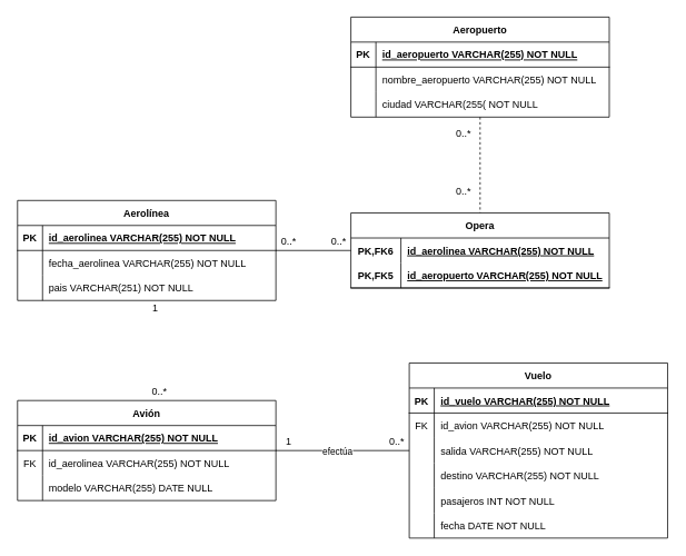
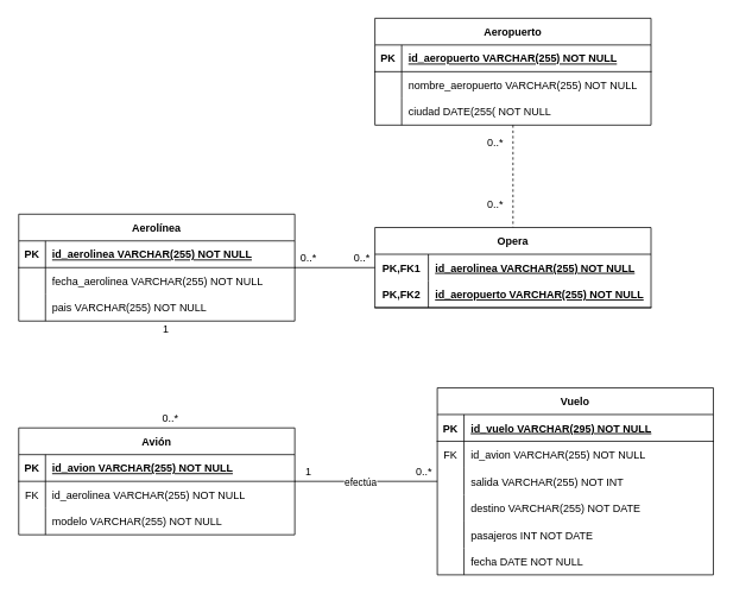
  <mxCell id="0" />
  <mxCell id="1" parent="0" />
  <mxCell id="2" style="edgeStyle=orthogonalEdgeStyle;rounded=0;orthogonalLoop=1;jettySize=auto;html=1;entryX=0.5;entryY=0;entryDx=0;entryDy=0;startArrow=none;startFill=0;endArrow=none;endFill=0;dashed=1;" edge="1" parent="1" source="3" target="36"><mxGeometry relative="1" as="geometry" /></mxCell>
  <mxCell id="3" value="Aeropuerto" style="shape=table;startSize=30;container=1;collapsible=1;childLayout=tableLayout;fixedRows=1;rowLines=0;fontStyle=1;align=center;resizeLast=1;" vertex="1" parent="1"><mxGeometry x="420" y="20" width="310" height="120" as="geometry" /></mxCell>
  <mxCell id="4" value="" style="shape=tableRow;horizontal=0;startSize=0;swimlaneHead=0;swimlaneBody=0;fillColor=none;collapsible=0;dropTarget=0;points=[[0,0.5],[1,0.5]];portConstraint=eastwest;top=0;left=0;right=0;bottom=1;" vertex="1" parent="3"><mxGeometry y="30" width="310" height="30" as="geometry" /></mxCell>
  <mxCell id="5" value="PK" style="shape=partialRectangle;connectable=0;fillColor=none;top=0;left=0;bottom=0;right=0;fontStyle=1;overflow=hidden;" vertex="1" parent="4"><mxGeometry width="30" height="30" as="geometry"><mxRectangle width="30" height="30" as="alternateBounds" /></mxGeometry></mxCell>
  <mxCell id="6" value="id_aeropuerto VARCHAR(255) NOT NULL" style="shape=partialRectangle;connectable=0;fillColor=none;top=0;left=0;bottom=0;right=0;align=left;spacingLeft=6;fontStyle=5;overflow=hidden;" vertex="1" parent="4"><mxGeometry x="30" width="280" height="30" as="geometry"><mxRectangle width="280" height="30" as="alternateBounds" /></mxGeometry></mxCell>
  <mxCell id="7" value="" style="shape=tableRow;horizontal=0;startSize=0;swimlaneHead=0;swimlaneBody=0;fillColor=none;collapsible=0;dropTarget=0;points=[[0,0.5],[1,0.5]];portConstraint=eastwest;top=0;left=0;right=0;bottom=0;" vertex="1" parent="3"><mxGeometry y="60" width="310" height="30" as="geometry" /></mxCell>
  <mxCell id="8" value="" style="shape=partialRectangle;connectable=0;fillColor=none;top=0;left=0;bottom=0;right=0;editable=1;overflow=hidden;" vertex="1" parent="7"><mxGeometry width="30" height="30" as="geometry"><mxRectangle width="30" height="30" as="alternateBounds" /></mxGeometry></mxCell>
  <mxCell id="9" value="nombre_aeropuerto VARCHAR(255) NOT NULL" style="shape=partialRectangle;connectable=0;fillColor=none;top=0;left=0;bottom=0;right=0;align=left;spacingLeft=6;overflow=hidden;" vertex="1" parent="7"><mxGeometry x="30" width="280" height="30" as="geometry"><mxRectangle width="280" height="30" as="alternateBounds" /></mxGeometry></mxCell>
  <mxCell id="10" value="" style="shape=tableRow;horizontal=0;startSize=0;swimlaneHead=0;swimlaneBody=0;fillColor=none;collapsible=0;dropTarget=0;points=[[0,0.5],[1,0.5]];portConstraint=eastwest;top=0;left=0;right=0;bottom=0;" vertex="1" parent="3"><mxGeometry y="90" width="310" height="30" as="geometry" /></mxCell>
  <mxCell id="11" value="" style="shape=partialRectangle;connectable=0;fillColor=none;top=0;left=0;bottom=0;right=0;editable=1;overflow=hidden;" vertex="1" parent="10"><mxGeometry width="30" height="30" as="geometry"><mxRectangle width="30" height="30" as="alternateBounds" /></mxGeometry></mxCell>
- <mxCell id="12" value="ciudad VARCHAR(255( NOT NULL" style="shape=partialRectangle;connectable=0;fillColor=none;top=0;left=0;bottom=0;right=0;align=left;spacingLeft=6;overflow=hidden;" vertex="1" parent="10"><mxGeometry x="30" width="280" height="30" as="geometry"><mxRectangle width="280" height="30" as="alternateBounds" /></mxGeometry></mxCell>
+ <mxCell id="12" value="ciudad DATE(255( NOT NULL" style="shape=partialRectangle;connectable=0;fillColor=none;top=0;left=0;bottom=0;right=0;align=left;spacingLeft=6;overflow=hidden;" vertex="1" parent="10"><mxGeometry x="30" width="280" height="30" as="geometry"><mxRectangle width="280" height="30" as="alternateBounds" /></mxGeometry></mxCell>
  <mxCell id="13" style="edgeStyle=orthogonalEdgeStyle;rounded=0;orthogonalLoop=1;jettySize=auto;html=1;entryX=0;entryY=0.5;entryDx=0;entryDy=0;startArrow=none;startFill=0;endArrow=none;endFill=0;" edge="1" parent="1" source="14" target="37"><mxGeometry relative="1" as="geometry" /></mxCell>
  <mxCell id="14" value="Aerolínea" style="shape=table;startSize=30;container=1;collapsible=1;childLayout=tableLayout;fixedRows=1;rowLines=0;fontStyle=1;align=center;resizeLast=1;" vertex="1" parent="1"><mxGeometry x="20" y="240" width="310" height="120" as="geometry" /></mxCell>
  <mxCell id="15" value="" style="shape=tableRow;horizontal=0;startSize=0;swimlaneHead=0;swimlaneBody=0;fillColor=none;collapsible=0;dropTarget=0;points=[[0,0.5],[1,0.5]];portConstraint=eastwest;top=0;left=0;right=0;bottom=1;" vertex="1" parent="14"><mxGeometry y="30" width="310" height="30" as="geometry" /></mxCell>
  <mxCell id="16" value="PK" style="shape=partialRectangle;connectable=0;fillColor=none;top=0;left=0;bottom=0;right=0;fontStyle=1;overflow=hidden;" vertex="1" parent="15"><mxGeometry width="30" height="30" as="geometry"><mxRectangle width="30" height="30" as="alternateBounds" /></mxGeometry></mxCell>
  <mxCell id="17" value="id_aerolinea VARCHAR(255) NOT NULL" style="shape=partialRectangle;connectable=0;fillColor=none;top=0;left=0;bottom=0;right=0;align=left;spacingLeft=6;fontStyle=5;overflow=hidden;" vertex="1" parent="15"><mxGeometry x="30" width="280" height="30" as="geometry"><mxRectangle width="280" height="30" as="alternateBounds" /></mxGeometry></mxCell>
  <mxCell id="18" value="" style="shape=tableRow;horizontal=0;startSize=0;swimlaneHead=0;swimlaneBody=0;fillColor=none;collapsible=0;dropTarget=0;points=[[0,0.5],[1,0.5]];portConstraint=eastwest;top=0;left=0;right=0;bottom=0;" vertex="1" parent="14"><mxGeometry y="60" width="310" height="30" as="geometry" /></mxCell>
  <mxCell id="19" value="" style="shape=partialRectangle;connectable=0;fillColor=none;top=0;left=0;bottom=0;right=0;editable=1;overflow=hidden;" vertex="1" parent="18"><mxGeometry width="30" height="30" as="geometry"><mxRectangle width="30" height="30" as="alternateBounds" /></mxGeometry></mxCell>
  <mxCell id="20" value="fecha_aerolinea VARCHAR(255) NOT NULL" style="shape=partialRectangle;connectable=0;fillColor=none;top=0;left=0;bottom=0;right=0;align=left;spacingLeft=6;overflow=hidden;" vertex="1" parent="18"><mxGeometry x="30" width="280" height="30" as="geometry"><mxRectangle width="280" height="30" as="alternateBounds" /></mxGeometry></mxCell>
  <mxCell id="21" value="" style="shape=tableRow;horizontal=0;startSize=0;swimlaneHead=0;swimlaneBody=0;fillColor=none;collapsible=0;dropTarget=0;points=[[0,0.5],[1,0.5]];portConstraint=eastwest;top=0;left=0;right=0;bottom=0;" vertex="1" parent="14"><mxGeometry y="90" width="310" height="30" as="geometry" /></mxCell>
  <mxCell id="22" value="" style="shape=partialRectangle;connectable=0;fillColor=none;top=0;left=0;bottom=0;right=0;editable=1;overflow=hidden;" vertex="1" parent="21"><mxGeometry width="30" height="30" as="geometry"><mxRectangle width="30" height="30" as="alternateBounds" /></mxGeometry></mxCell>
- <mxCell id="23" value="pais VARCHAR(251) NOT NULL" style="shape=partialRectangle;connectable=0;fillColor=none;top=0;left=0;bottom=0;right=0;align=left;spacingLeft=6;overflow=hidden;" vertex="1" parent="21"><mxGeometry x="30" width="280" height="30" as="geometry"><mxRectangle width="280" height="30" as="alternateBounds" /></mxGeometry></mxCell>
+ <mxCell id="23" value="pais VARCHAR(255) NOT NULL" style="shape=partialRectangle;connectable=0;fillColor=none;top=0;left=0;bottom=0;right=0;align=left;spacingLeft=6;overflow=hidden;" vertex="1" parent="21"><mxGeometry x="30" width="280" height="30" as="geometry"><mxRectangle width="280" height="30" as="alternateBounds" /></mxGeometry></mxCell>
  <mxCell id="24" style="edgeStyle=orthogonalEdgeStyle;rounded=0;orthogonalLoop=1;jettySize=auto;html=1;entryX=0;entryY=0.5;entryDx=0;entryDy=0;startArrow=none;startFill=0;endArrow=none;endFill=0;" edge="1" parent="1" source="26" target="50"><mxGeometry relative="1" as="geometry" /></mxCell>
  <mxCell id="25" value="efectúa" style="edgeLabel;html=1;align=center;verticalAlign=middle;resizable=0;points=[];" vertex="1" connectable="0" parent="24"><mxGeometry x="-0.091" y="-1" relative="1" as="geometry"><mxPoint as="offset" /></mxGeometry></mxCell>
  <mxCell id="26" value="Avión" style="shape=table;startSize=30;container=1;collapsible=1;childLayout=tableLayout;fixedRows=1;rowLines=0;fontStyle=1;align=center;resizeLast=1;" vertex="1" parent="1"><mxGeometry x="20" y="480" width="310" height="120" as="geometry" /></mxCell>
  <mxCell id="27" value="" style="shape=tableRow;horizontal=0;startSize=0;swimlaneHead=0;swimlaneBody=0;fillColor=none;collapsible=0;dropTarget=0;points=[[0,0.5],[1,0.5]];portConstraint=eastwest;top=0;left=0;right=0;bottom=1;" vertex="1" parent="26"><mxGeometry y="30" width="310" height="30" as="geometry" /></mxCell>
  <mxCell id="28" value="PK" style="shape=partialRectangle;connectable=0;fillColor=none;top=0;left=0;bottom=0;right=0;fontStyle=1;overflow=hidden;" vertex="1" parent="27"><mxGeometry width="30" height="30" as="geometry"><mxRectangle width="30" height="30" as="alternateBounds" /></mxGeometry></mxCell>
  <mxCell id="29" value="id_avion VARCHAR(255) NOT NULL" style="shape=partialRectangle;connectable=0;fillColor=none;top=0;left=0;bottom=0;right=0;align=left;spacingLeft=6;fontStyle=5;overflow=hidden;" vertex="1" parent="27"><mxGeometry x="30" width="280" height="30" as="geometry"><mxRectangle width="280" height="30" as="alternateBounds" /></mxGeometry></mxCell>
  <mxCell id="30" value="" style="shape=tableRow;horizontal=0;startSize=0;swimlaneHead=0;swimlaneBody=0;fillColor=none;collapsible=0;dropTarget=0;points=[[0,0.5],[1,0.5]];portConstraint=eastwest;top=0;left=0;right=0;bottom=0;" vertex="1" parent="26"><mxGeometry y="60" width="310" height="30" as="geometry" /></mxCell>
  <mxCell id="31" value="FK" style="shape=partialRectangle;connectable=0;fillColor=none;top=0;left=0;bottom=0;right=0;editable=1;overflow=hidden;" vertex="1" parent="30"><mxGeometry width="30" height="30" as="geometry"><mxRectangle width="30" height="30" as="alternateBounds" /></mxGeometry></mxCell>
  <mxCell id="32" value="id_aerolinea VARCHAR(255) NOT NULL" style="shape=partialRectangle;connectable=0;fillColor=none;top=0;left=0;bottom=0;right=0;align=left;spacingLeft=6;overflow=hidden;" vertex="1" parent="30"><mxGeometry x="30" width="280" height="30" as="geometry"><mxRectangle width="280" height="30" as="alternateBounds" /></mxGeometry></mxCell>
  <mxCell id="33" value="" style="shape=tableRow;horizontal=0;startSize=0;swimlaneHead=0;swimlaneBody=0;fillColor=none;collapsible=0;dropTarget=0;points=[[0,0.5],[1,0.5]];portConstraint=eastwest;top=0;left=0;right=0;bottom=0;" vertex="1" parent="26"><mxGeometry y="90" width="310" height="30" as="geometry" /></mxCell>
  <mxCell id="34" value="" style="shape=partialRectangle;connectable=0;fillColor=none;top=0;left=0;bottom=0;right=0;editable=1;overflow=hidden;" vertex="1" parent="33"><mxGeometry width="30" height="30" as="geometry"><mxRectangle width="30" height="30" as="alternateBounds" /></mxGeometry></mxCell>
- <mxCell id="35" value="modelo VARCHAR(255) DATE NULL" style="shape=partialRectangle;connectable=0;fillColor=none;top=0;left=0;bottom=0;right=0;align=left;spacingLeft=6;overflow=hidden;" vertex="1" parent="33"><mxGeometry x="30" width="280" height="30" as="geometry"><mxRectangle width="280" height="30" as="alternateBounds" /></mxGeometry></mxCell>
+ <mxCell id="35" value="modelo VARCHAR(255) NOT NULL" style="shape=partialRectangle;connectable=0;fillColor=none;top=0;left=0;bottom=0;right=0;align=left;spacingLeft=6;overflow=hidden;" vertex="1" parent="33"><mxGeometry x="30" width="280" height="30" as="geometry"><mxRectangle width="280" height="30" as="alternateBounds" /></mxGeometry></mxCell>
  <mxCell id="36" value="Opera" style="shape=table;startSize=30;container=1;collapsible=1;childLayout=tableLayout;fixedRows=1;rowLines=0;fontStyle=1;align=center;resizeLast=1;" vertex="1" parent="1"><mxGeometry x="420" y="255" width="310" height="90" as="geometry" /></mxCell>
  <mxCell id="37" value="" style="shape=tableRow;horizontal=0;startSize=0;swimlaneHead=0;swimlaneBody=0;fillColor=none;collapsible=0;dropTarget=0;points=[[0,0.5],[1,0.5]];portConstraint=eastwest;top=0;left=0;right=0;bottom=0;" vertex="1" parent="36"><mxGeometry y="30" width="310" height="30" as="geometry" /></mxCell>
- <mxCell id="38" value="PK,FK6" style="shape=partialRectangle;connectable=0;fillColor=none;top=0;left=0;bottom=0;right=0;fontStyle=1;overflow=hidden;" vertex="1" parent="37"><mxGeometry width="60" height="30" as="geometry"><mxRectangle width="60" height="30" as="alternateBounds" /></mxGeometry></mxCell>
+ <mxCell id="38" value="PK,FK1" style="shape=partialRectangle;connectable=0;fillColor=none;top=0;left=0;bottom=0;right=0;fontStyle=1;overflow=hidden;" vertex="1" parent="37"><mxGeometry width="60" height="30" as="geometry"><mxRectangle width="60" height="30" as="alternateBounds" /></mxGeometry></mxCell>
  <mxCell id="39" value="id_aerolinea VARCHAR(255) NOT NULL" style="shape=partialRectangle;connectable=0;fillColor=none;top=0;left=0;bottom=0;right=0;align=left;spacingLeft=6;fontStyle=5;overflow=hidden;" vertex="1" parent="37"><mxGeometry x="60" width="250" height="30" as="geometry"><mxRectangle width="250" height="30" as="alternateBounds" /></mxGeometry></mxCell>
  <mxCell id="40" value="" style="shape=tableRow;horizontal=0;startSize=0;swimlaneHead=0;swimlaneBody=0;fillColor=none;collapsible=0;dropTarget=0;points=[[0,0.5],[1,0.5]];portConstraint=eastwest;top=0;left=0;right=0;bottom=1;" vertex="1" parent="36"><mxGeometry y="60" width="310" height="30" as="geometry" /></mxCell>
- <mxCell id="41" value="PK,FK5" style="shape=partialRectangle;connectable=0;fillColor=none;top=0;left=0;bottom=0;right=0;fontStyle=1;overflow=hidden;" vertex="1" parent="40"><mxGeometry width="60" height="30" as="geometry"><mxRectangle width="60" height="30" as="alternateBounds" /></mxGeometry></mxCell>
+ <mxCell id="41" value="PK,FK2" style="shape=partialRectangle;connectable=0;fillColor=none;top=0;left=0;bottom=0;right=0;fontStyle=1;overflow=hidden;" vertex="1" parent="40"><mxGeometry width="60" height="30" as="geometry"><mxRectangle width="60" height="30" as="alternateBounds" /></mxGeometry></mxCell>
  <mxCell id="42" value="id_aeropuerto VARCHAR(255) NOT NULL" style="shape=partialRectangle;connectable=0;fillColor=none;top=0;left=0;bottom=0;right=0;align=left;spacingLeft=6;fontStyle=5;overflow=hidden;" vertex="1" parent="40"><mxGeometry x="60" width="250" height="30" as="geometry"><mxRectangle width="250" height="30" as="alternateBounds" /></mxGeometry></mxCell>
  <mxCell id="43" value="Vuelo" style="shape=table;startSize=30;container=1;collapsible=1;childLayout=tableLayout;fixedRows=1;rowLines=0;fontStyle=1;align=center;resizeLast=1;" vertex="1" parent="1"><mxGeometry x="490" y="435" width="310" height="210" as="geometry" /></mxCell>
  <mxCell id="44" value="" style="shape=tableRow;horizontal=0;startSize=0;swimlaneHead=0;swimlaneBody=0;fillColor=none;collapsible=0;dropTarget=0;points=[[0,0.5],[1,0.5]];portConstraint=eastwest;top=0;left=0;right=0;bottom=1;" vertex="1" parent="43"><mxGeometry y="30" width="310" height="30" as="geometry" /></mxCell>
  <mxCell id="45" value="PK" style="shape=partialRectangle;connectable=0;fillColor=none;top=0;left=0;bottom=0;right=0;fontStyle=1;overflow=hidden;" vertex="1" parent="44"><mxGeometry width="30" height="30" as="geometry"><mxRectangle width="30" height="30" as="alternateBounds" /></mxGeometry></mxCell>
- <mxCell id="46" value="id_vuelo VARCHAR(255) NOT NULL" style="shape=partialRectangle;connectable=0;fillColor=none;top=0;left=0;bottom=0;right=0;align=left;spacingLeft=6;fontStyle=5;overflow=hidden;" vertex="1" parent="44"><mxGeometry x="30" width="280" height="30" as="geometry"><mxRectangle width="280" height="30" as="alternateBounds" /></mxGeometry></mxCell>
+ <mxCell id="46" value="id_vuelo VARCHAR(295) NOT NULL" style="shape=partialRectangle;connectable=0;fillColor=none;top=0;left=0;bottom=0;right=0;align=left;spacingLeft=6;fontStyle=5;overflow=hidden;" vertex="1" parent="44"><mxGeometry x="30" width="280" height="30" as="geometry"><mxRectangle width="280" height="30" as="alternateBounds" /></mxGeometry></mxCell>
  <mxCell id="47" value="" style="shape=tableRow;horizontal=0;startSize=0;swimlaneHead=0;swimlaneBody=0;fillColor=none;collapsible=0;dropTarget=0;points=[[0,0.5],[1,0.5]];portConstraint=eastwest;top=0;left=0;right=0;bottom=0;" vertex="1" parent="43"><mxGeometry y="60" width="310" height="30" as="geometry" /></mxCell>
  <mxCell id="48" value="FK" style="shape=partialRectangle;connectable=0;fillColor=none;top=0;left=0;bottom=0;right=0;editable=1;overflow=hidden;" vertex="1" parent="47"><mxGeometry width="30" height="30" as="geometry"><mxRectangle width="30" height="30" as="alternateBounds" /></mxGeometry></mxCell>
  <mxCell id="49" value="id_avion VARCHAR(255) NOT NULL" style="shape=partialRectangle;connectable=0;fillColor=none;top=0;left=0;bottom=0;right=0;align=left;spacingLeft=6;overflow=hidden;" vertex="1" parent="47"><mxGeometry x="30" width="280" height="30" as="geometry"><mxRectangle width="280" height="30" as="alternateBounds" /></mxGeometry></mxCell>
  <mxCell id="50" value="" style="shape=tableRow;horizontal=0;startSize=0;swimlaneHead=0;swimlaneBody=0;fillColor=none;collapsible=0;dropTarget=0;points=[[0,0.5],[1,0.5]];portConstraint=eastwest;top=0;left=0;right=0;bottom=0;" vertex="1" parent="43"><mxGeometry y="90" width="310" height="30" as="geometry" /></mxCell>
  <mxCell id="51" value="" style="shape=partialRectangle;connectable=0;fillColor=none;top=0;left=0;bottom=0;right=0;editable=1;overflow=hidden;" vertex="1" parent="50"><mxGeometry width="30" height="30" as="geometry"><mxRectangle width="30" height="30" as="alternateBounds" /></mxGeometry></mxCell>
- <mxCell id="52" value="salida VARCHAR(255) NOT NULL" style="shape=partialRectangle;connectable=0;fillColor=none;top=0;left=0;bottom=0;right=0;align=left;spacingLeft=6;overflow=hidden;" vertex="1" parent="50"><mxGeometry x="30" width="280" height="30" as="geometry"><mxRectangle width="280" height="30" as="alternateBounds" /></mxGeometry></mxCell>
+ <mxCell id="52" value="salida VARCHAR(255) NOT INT" style="shape=partialRectangle;connectable=0;fillColor=none;top=0;left=0;bottom=0;right=0;align=left;spacingLeft=6;overflow=hidden;" vertex="1" parent="50"><mxGeometry x="30" width="280" height="30" as="geometry"><mxRectangle width="280" height="30" as="alternateBounds" /></mxGeometry></mxCell>
  <mxCell id="53" value="" style="shape=tableRow;horizontal=0;startSize=0;swimlaneHead=0;swimlaneBody=0;fillColor=none;collapsible=0;dropTarget=0;points=[[0,0.5],[1,0.5]];portConstraint=eastwest;top=0;left=0;right=0;bottom=0;" vertex="1" parent="43"><mxGeometry y="120" width="310" height="30" as="geometry" /></mxCell>
  <mxCell id="54" value="" style="shape=partialRectangle;connectable=0;fillColor=none;top=0;left=0;bottom=0;right=0;editable=1;overflow=hidden;" vertex="1" parent="53"><mxGeometry width="30" height="30" as="geometry"><mxRectangle width="30" height="30" as="alternateBounds" /></mxGeometry></mxCell>
- <mxCell id="55" value="destino VARCHAR(255) NOT NULL" style="shape=partialRectangle;connectable=0;fillColor=none;top=0;left=0;bottom=0;right=0;align=left;spacingLeft=6;overflow=hidden;" vertex="1" parent="53"><mxGeometry x="30" width="280" height="30" as="geometry"><mxRectangle width="280" height="30" as="alternateBounds" /></mxGeometry></mxCell>
+ <mxCell id="55" value="destino VARCHAR(255) NOT DATE" style="shape=partialRectangle;connectable=0;fillColor=none;top=0;left=0;bottom=0;right=0;align=left;spacingLeft=6;overflow=hidden;" vertex="1" parent="53"><mxGeometry x="30" width="280" height="30" as="geometry"><mxRectangle width="280" height="30" as="alternateBounds" /></mxGeometry></mxCell>
  <mxCell id="56" value="" style="shape=tableRow;horizontal=0;startSize=0;swimlaneHead=0;swimlaneBody=0;fillColor=none;collapsible=0;dropTarget=0;points=[[0,0.5],[1,0.5]];portConstraint=eastwest;top=0;left=0;right=0;bottom=0;" vertex="1" parent="43"><mxGeometry y="150" width="310" height="30" as="geometry" /></mxCell>
  <mxCell id="57" value="" style="shape=partialRectangle;connectable=0;fillColor=none;top=0;left=0;bottom=0;right=0;editable=1;overflow=hidden;" vertex="1" parent="56"><mxGeometry width="30" height="30" as="geometry"><mxRectangle width="30" height="30" as="alternateBounds" /></mxGeometry></mxCell>
- <mxCell id="58" value="pasajeros INT NOT NULL" style="shape=partialRectangle;connectable=0;fillColor=none;top=0;left=0;bottom=0;right=0;align=left;spacingLeft=6;overflow=hidden;" vertex="1" parent="56"><mxGeometry x="30" width="280" height="30" as="geometry"><mxRectangle width="280" height="30" as="alternateBounds" /></mxGeometry></mxCell>
+ <mxCell id="58" value="pasajeros INT NOT DATE" style="shape=partialRectangle;connectable=0;fillColor=none;top=0;left=0;bottom=0;right=0;align=left;spacingLeft=6;overflow=hidden;" vertex="1" parent="56"><mxGeometry x="30" width="280" height="30" as="geometry"><mxRectangle width="280" height="30" as="alternateBounds" /></mxGeometry></mxCell>
  <mxCell id="59" value="" style="shape=tableRow;horizontal=0;startSize=0;swimlaneHead=0;swimlaneBody=0;fillColor=none;collapsible=0;dropTarget=0;points=[[0,0.5],[1,0.5]];portConstraint=eastwest;top=0;left=0;right=0;bottom=0;" vertex="1" parent="43"><mxGeometry y="180" width="310" height="30" as="geometry" /></mxCell>
  <mxCell id="60" value="" style="shape=partialRectangle;connectable=0;fillColor=none;top=0;left=0;bottom=0;right=0;editable=1;overflow=hidden;" vertex="1" parent="59"><mxGeometry width="30" height="30" as="geometry"><mxRectangle width="30" height="30" as="alternateBounds" /></mxGeometry></mxCell>
  <mxCell id="61" value="fecha DATE NOT NULL" style="shape=partialRectangle;connectable=0;fillColor=none;top=0;left=0;bottom=0;right=0;align=left;spacingLeft=6;overflow=hidden;" vertex="1" parent="59"><mxGeometry x="30" width="280" height="30" as="geometry"><mxRectangle width="280" height="30" as="alternateBounds" /></mxGeometry></mxCell>
  <mxCell id="62" value="1" style="text;html=1;align=center;verticalAlign=middle;resizable=0;points=[];autosize=1;strokeColor=none;fillColor=none;" vertex="1" parent="1"><mxGeometry x="175" y="360" width="20" height="20" as="geometry" /></mxCell>
  <mxCell id="63" value="0..*" style="text;html=1;align=center;verticalAlign=middle;resizable=0;points=[];autosize=1;strokeColor=none;fillColor=none;" vertex="1" parent="1"><mxGeometry x="175" y="460" width="30" height="20" as="geometry" /></mxCell>
  <mxCell id="64" value="0..*" style="text;html=1;align=center;verticalAlign=middle;resizable=0;points=[];autosize=1;strokeColor=none;fillColor=none;" vertex="1" parent="1"><mxGeometry x="330" y="280" width="30" height="20" as="geometry" /></mxCell>
  <mxCell id="65" value="0..*" style="text;html=1;align=center;verticalAlign=middle;resizable=0;points=[];autosize=1;strokeColor=none;fillColor=none;" vertex="1" parent="1"><mxGeometry x="390" y="280" width="30" height="20" as="geometry" /></mxCell>
  <mxCell id="66" value="0..*" style="text;html=1;align=center;verticalAlign=middle;resizable=0;points=[];autosize=1;strokeColor=none;fillColor=none;" vertex="1" parent="1"><mxGeometry x="540" y="220" width="30" height="20" as="geometry" /></mxCell>
  <mxCell id="67" value="0..*" style="text;html=1;align=center;verticalAlign=middle;resizable=0;points=[];autosize=1;strokeColor=none;fillColor=none;" vertex="1" parent="1"><mxGeometry x="540" y="150" width="30" height="20" as="geometry" /></mxCell>
  <mxCell id="68" value="1" style="text;html=1;align=center;verticalAlign=middle;resizable=0;points=[];autosize=1;strokeColor=none;fillColor=none;" vertex="1" parent="1"><mxGeometry x="335" y="520" width="20" height="20" as="geometry" /></mxCell>
  <mxCell id="69" value="0..*" style="text;html=1;align=center;verticalAlign=middle;resizable=0;points=[];autosize=1;strokeColor=none;fillColor=none;" vertex="1" parent="1"><mxGeometry x="460" y="520" width="30" height="20" as="geometry" /></mxCell>
